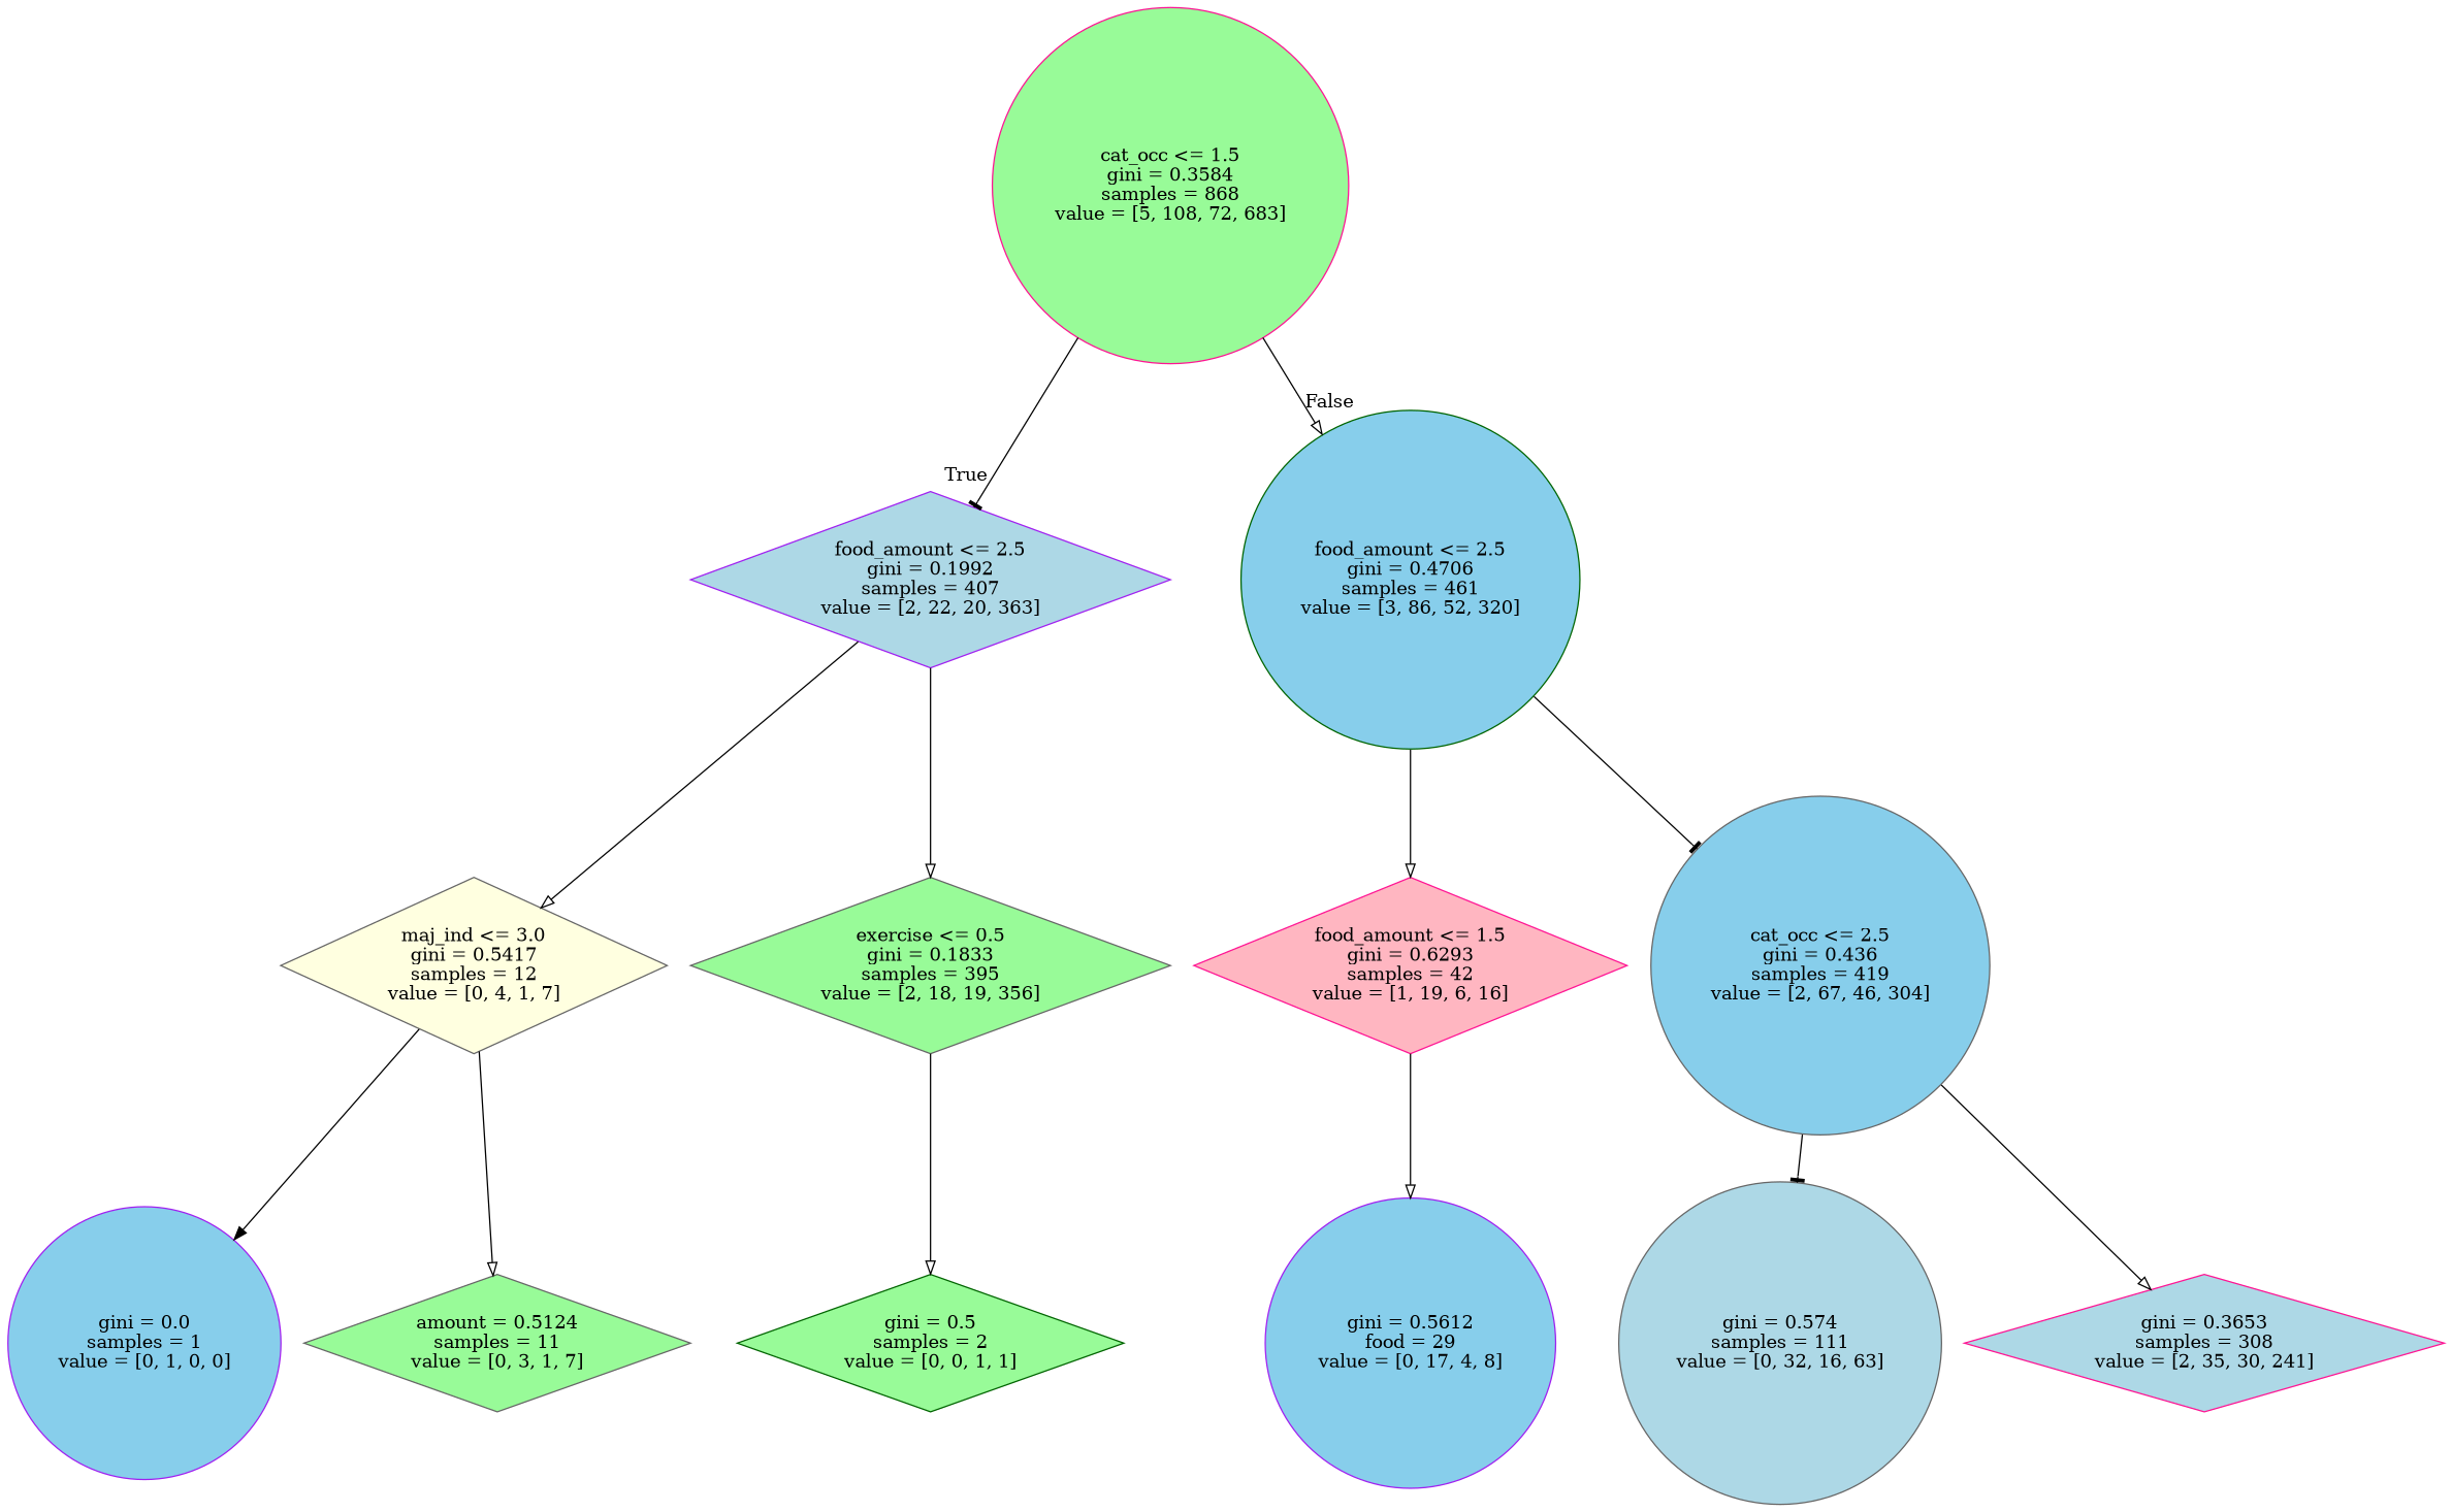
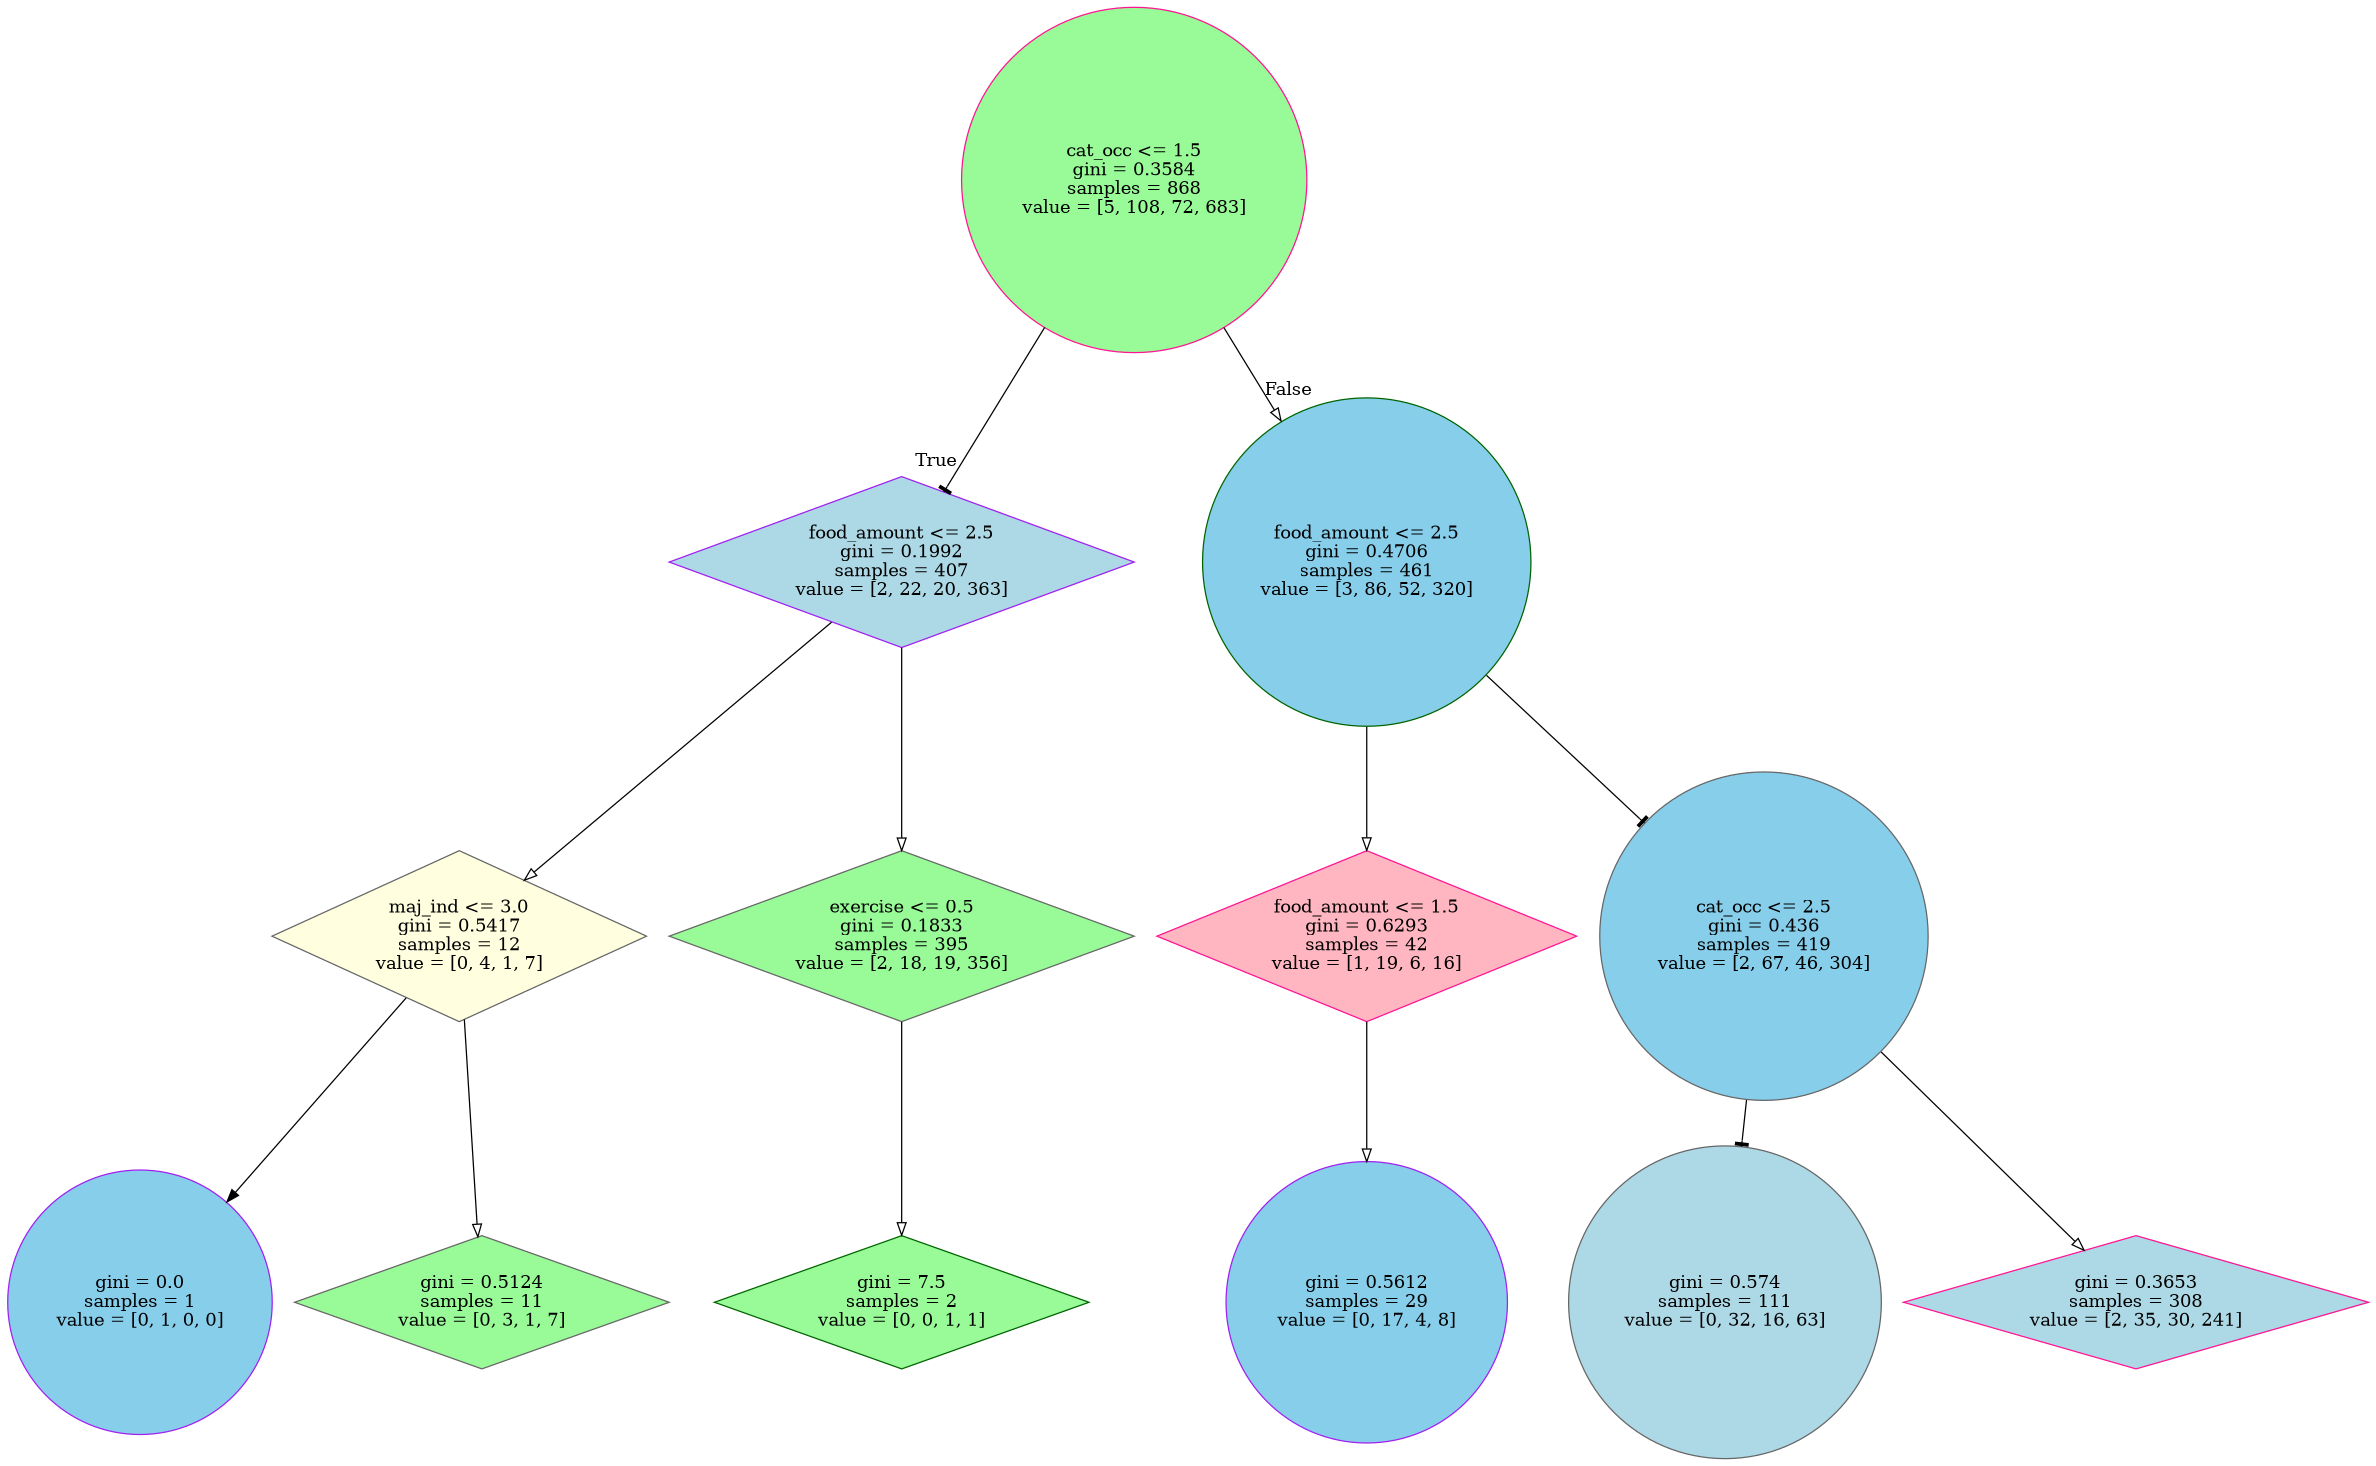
  digraph {
    node [color=gray40 fillcolor=palegreen shape=diamond style=filled]
    edge [arrowhead=onormal]
    n1 [color=deeppink label="cat_occ <= 1.5\ngini = 0.3584\nsamples = 868\nvalue = [5, 108, 72, 683]" shape=circle]
    n2 [color=purple fillcolor=lightblue label="food_amount <= 2.5\ngini = 0.1992\nsamples = 407\nvalue = [2, 22, 20, 363]"]
    n3 [color=darkgreen fillcolor=skyblue label="food_amount <= 2.5\ngini = 0.4706\nsamples = 461\nvalue = [3, 86, 52, 320]" shape=circle]
    n4 [fillcolor=lightyellow label="maj_ind <= 3.0\ngini = 0.5417\nsamples = 12\nvalue = [0, 4, 1, 7]"]
    n5 [label="exercise <= 0.5\ngini = 0.1833\nsamples = 395\nvalue = [2, 18, 19, 356]"]
    n6 [color=deeppink fillcolor=lightpink label="food_amount <= 1.5\ngini = 0.6293\nsamples = 42\nvalue = [1, 19, 6, 16]"]
    n7 [fillcolor=skyblue label="cat_occ <= 2.5\ngini = 0.436\nsamples = 419\nvalue = [2, 67, 46, 304]" shape=circle]
    n8 [color=purple fillcolor=skyblue label="gini = 0.0\nsamples = 1\nvalue = [0, 1, 0, 0]" shape=circle]
-   n9 [label="amount = 0.5124\nsamples = 11\nvalue = [0, 3, 1, 7]"]
-   n10 [color=darkgreen label="gini = 0.5\nsamples = 2\nvalue = [0, 0, 1, 1]"]
-   n11 [color=purple fillcolor=skyblue label="gini = 0.5612\nfood = 29\nvalue = [0, 17, 4, 8]" shape=circle]
+   n9 [label="gini = 0.5124\nsamples = 11\nvalue = [0, 3, 1, 7]"]
+   n10 [color=darkgreen label="gini = 7.5\nsamples = 2\nvalue = [0, 0, 1, 1]"]
+   n11 [color=purple fillcolor=skyblue label="gini = 0.5612\nsamples = 29\nvalue = [0, 17, 4, 8]" shape=circle]
    n12 [fillcolor=lightblue label="gini = 0.574\nsamples = 111\nvalue = [0, 32, 16, 63]" shape=circle]
    n13 [color=deeppink fillcolor=lightblue label="gini = 0.3653\nsamples = 308\nvalue = [2, 35, 30, 241]"]
    n1 -> n2 [arrowhead=tee headlabel=True labelangle=45 labeldistance=2.5]
    n1 -> n3 [headlabel=False labelangle=-45 labeldistance=2.5]
    n2 -> n4
    n2 -> n5
    n3 -> n6
    n3 -> n7 [arrowhead=tee]
    n4 -> n8 [arrowhead=normal]
    n4 -> n9
    n5 -> n10
    n6 -> n11
    n7 -> n12 [arrowhead=tee]
    n7 -> n13
  }
